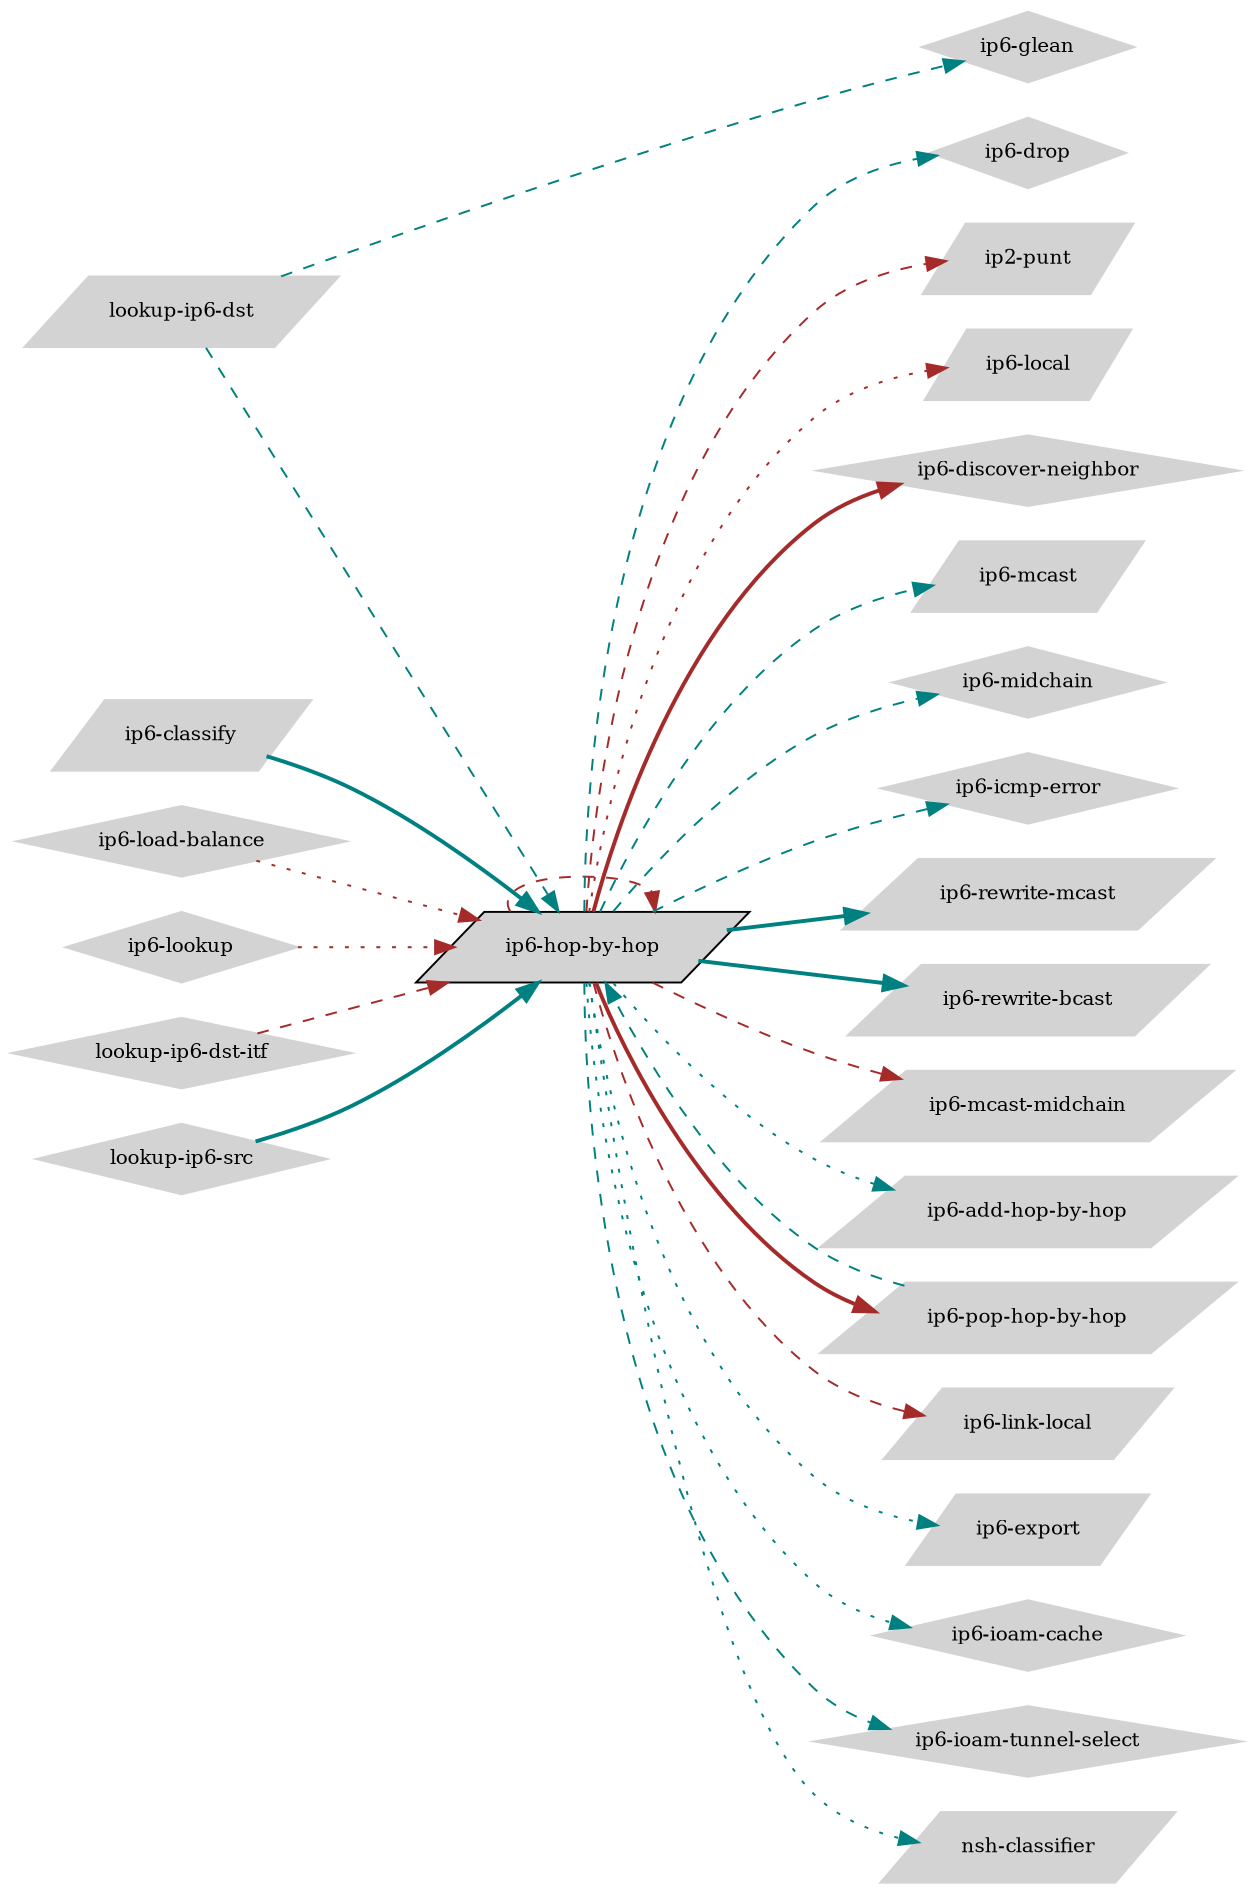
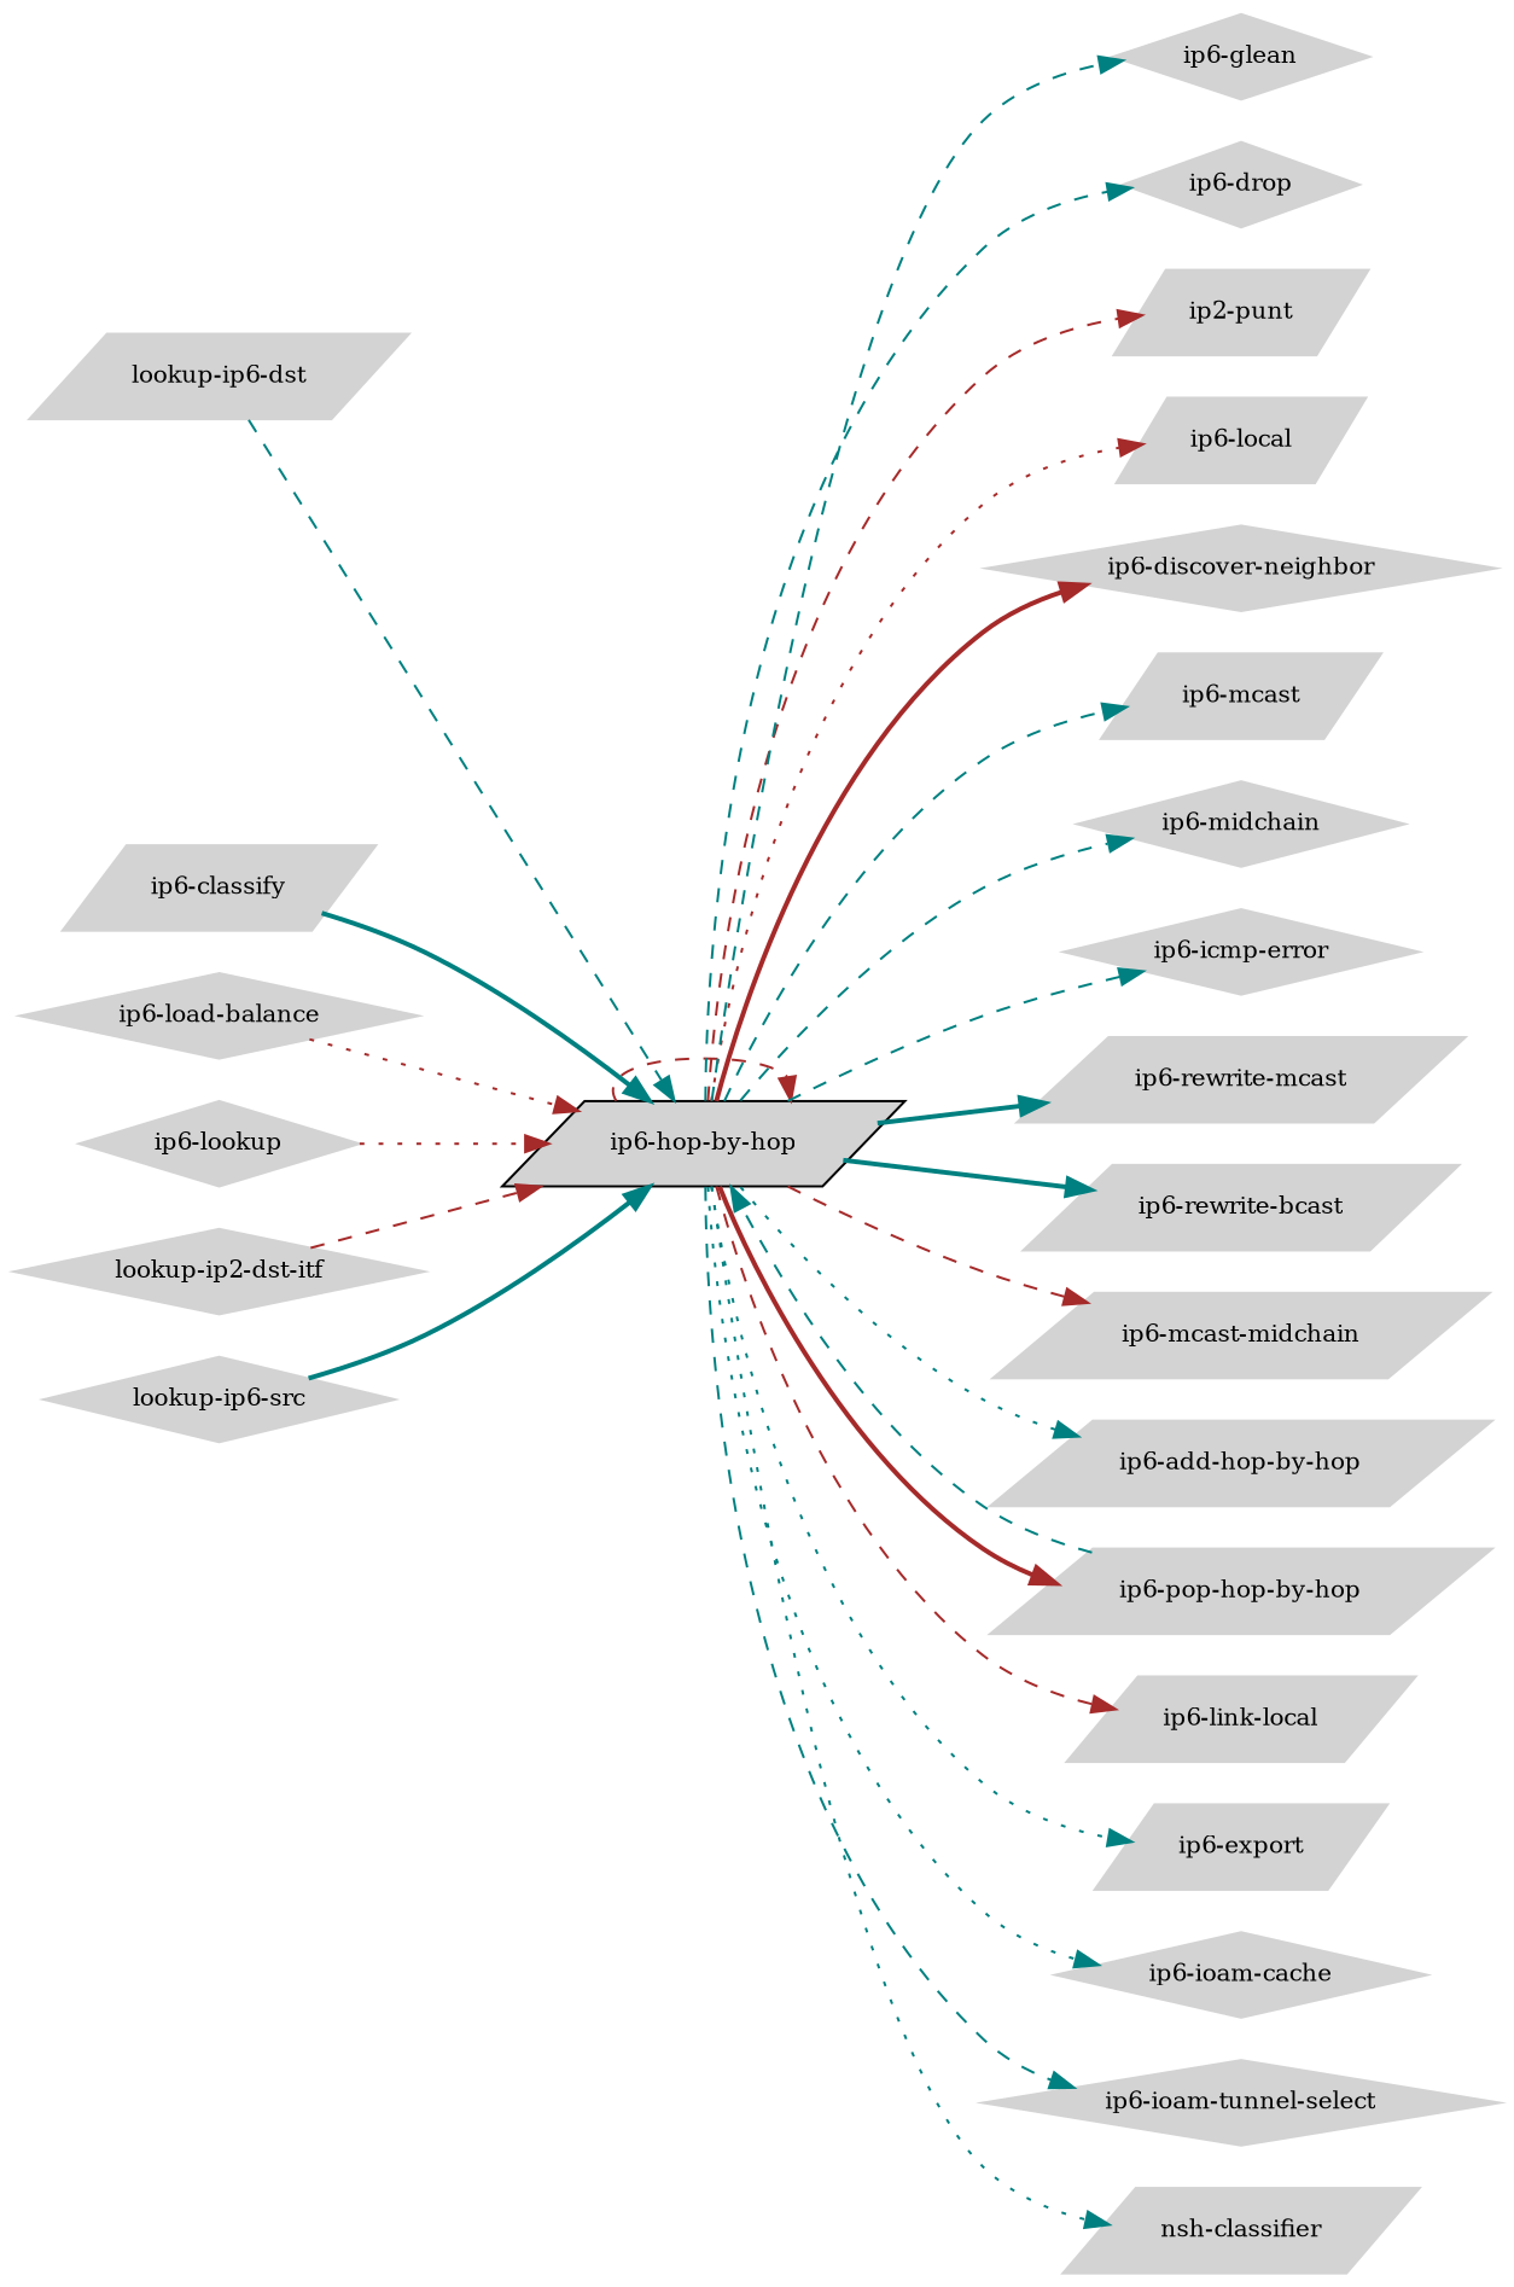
  digraph {
    rankdir=LR
    node [color=lightgray fillcolor=lightgray fontcolor=black fontsize=10 shape=parallelogram style=filled]
    edge [color=teal fontsize=8 style=dashed]
    "ip6-hop-by-hop" [color=black]
    "ip6-drop" [shape=diamond]
    n3 [label="ip2-punt"]
    "ip6-local"
    "ip6-discover-neighbor" [shape=diamond]
    "ip6-glean" [shape=diamond]
    n7 [label="ip6-mcast"]
    "ip6-midchain" [shape=diamond]
    "ip6-icmp-error" [shape=diamond]
    "ip6-rewrite-mcast"
    "ip6-rewrite-bcast"
    "ip6-mcast-midchain"
    "ip6-add-hop-by-hop"
    "ip6-pop-hop-by-hop"
    "ip6-link-local"
    "ip6-export"
    "ip6-ioam-cache" [shape=diamond]
    "ip6-ioam-tunnel-select" [shape=diamond]
    "nsh-classifier"
    "ip6-classify"
    "ip6-load-balance" [shape=diamond]
    "ip6-lookup" [shape=diamond]
    "lookup-ip6-dst"
-   "lookup-ip6-dst-itf" [shape=diamond]
+   "lookup-ip6-dst-itf" [shape=diamond label="lookup-ip2-dst-itf"]
    "lookup-ip6-src" [shape=diamond]
    "ip6-hop-by-hop" -> "ip6-hop-by-hop" [color=brown]
    "ip6-hop-by-hop" -> "ip6-drop"
    "ip6-hop-by-hop" -> n3 [color=brown]
    "ip6-hop-by-hop" -> "ip6-local" [color=brown style=dotted]
    "ip6-hop-by-hop" -> "ip6-discover-neighbor" [color=brown style=bold]
-   "lookup-ip6-dst" -> "ip6-glean"
+   "ip6-hop-by-hop" -> "ip6-glean"
    "ip6-hop-by-hop" -> n7
    "ip6-hop-by-hop" -> "ip6-midchain"
    "ip6-hop-by-hop" -> "ip6-icmp-error"
    "ip6-hop-by-hop" -> "ip6-rewrite-mcast" [style=bold]
    "ip6-hop-by-hop" -> "ip6-rewrite-bcast" [style=bold]
    "ip6-hop-by-hop" -> "ip6-mcast-midchain" [color=brown]
    "ip6-hop-by-hop" -> "ip6-add-hop-by-hop" [style=dotted]
    "ip6-hop-by-hop" -> "ip6-pop-hop-by-hop" [color=brown style=bold]
    "ip6-hop-by-hop" -> "ip6-link-local" [color=brown]
    "ip6-hop-by-hop" -> "ip6-export" [style=dotted]
    "ip6-hop-by-hop" -> "ip6-ioam-cache" [style=dotted]
    "ip6-hop-by-hop" -> "ip6-ioam-tunnel-select"
    "ip6-hop-by-hop" -> "nsh-classifier" [style=dotted]
    "ip6-pop-hop-by-hop" -> "ip6-hop-by-hop"
    "ip6-classify" -> "ip6-hop-by-hop" [style=bold]
    "ip6-load-balance" -> "ip6-hop-by-hop" [color=brown style=dotted]
    "ip6-lookup" -> "ip6-hop-by-hop" [color=brown style=dotted]
    "lookup-ip6-dst" -> "ip6-hop-by-hop"
    "lookup-ip6-dst-itf" -> "ip6-hop-by-hop" [color=brown]
    "lookup-ip6-src" -> "ip6-hop-by-hop" [style=bold]
  }
